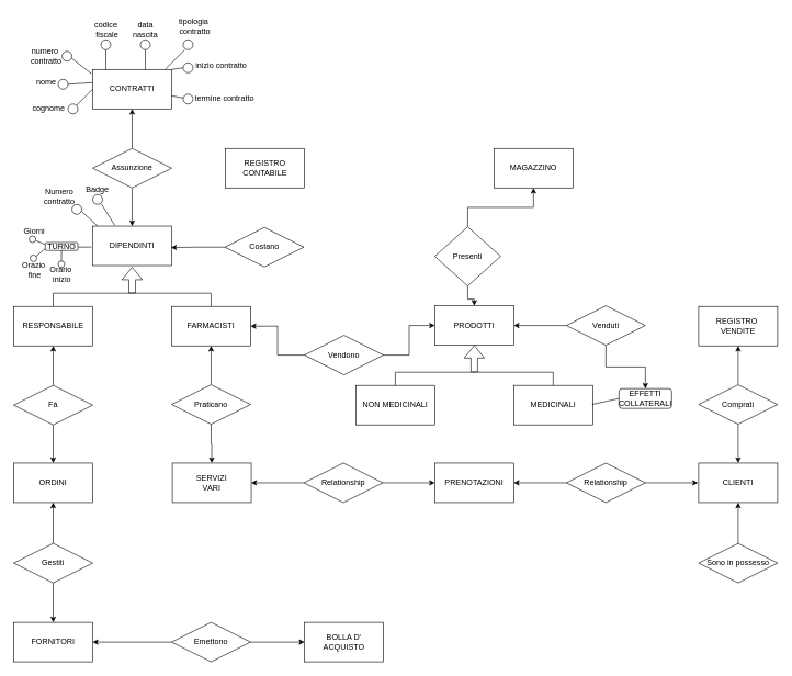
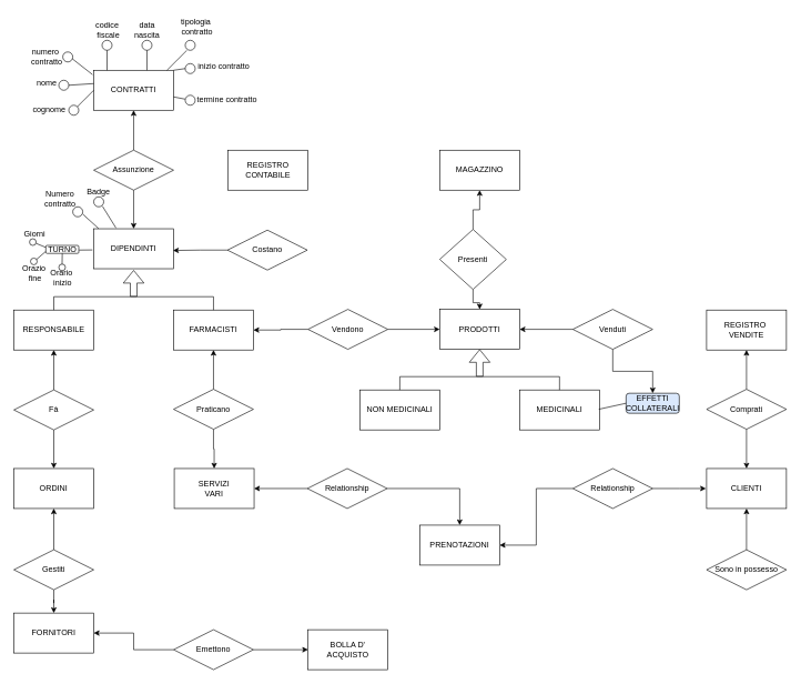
  <mxCell id="0" />
  <mxCell id="1" parent="0" />
  <mxCell id="2" value="CONTRATTI" style="rounded=0;whiteSpace=wrap;html=1;" parent="1" vertex="1"><mxGeometry x="140" y="105" width="120" height="60" as="geometry" /></mxCell>
  <mxCell id="3" value="DIPENDINTI" style="rounded=0;whiteSpace=wrap;html=1;" parent="1" vertex="1"><mxGeometry x="140" y="343" width="120" height="60" as="geometry" /></mxCell>
  <mxCell id="4" style="edgeStyle=orthogonalEdgeStyle;rounded=0;orthogonalLoop=1;jettySize=auto;html=1;entryX=0.5;entryY=1;entryDx=0;entryDy=0;" parent="1" source="6" target="2" edge="1"><mxGeometry relative="1" as="geometry" /></mxCell>
  <mxCell id="5" style="edgeStyle=orthogonalEdgeStyle;rounded=0;orthogonalLoop=1;jettySize=auto;html=1;entryX=0.5;entryY=0;entryDx=0;entryDy=0;" parent="1" source="6" target="3" edge="1"><mxGeometry relative="1" as="geometry" /></mxCell>
  <mxCell id="6" value="Assunzione" style="shape=rhombus;perimeter=rhombusPerimeter;whiteSpace=wrap;html=1;align=center;" parent="1" vertex="1"><mxGeometry x="140" y="225" width="120" height="60" as="geometry" /></mxCell>
  <mxCell id="7" value="FARMACISTI" style="rounded=0;whiteSpace=wrap;html=1;" parent="1" vertex="1"><mxGeometry x="260" y="465" width="120" height="60" as="geometry" /></mxCell>
  <mxCell id="8" value="RESPONSABILE" style="rounded=0;whiteSpace=wrap;html=1;" parent="1" vertex="1"><mxGeometry y="465" width="120" height="60" as="geometry" x="20" /></mxCell>
  <mxCell id="9" value="" style="endArrow=none;html=1;rounded=0;" parent="1" edge="1"><mxGeometry width="50" height="50" relative="1" as="geometry"><mxPoint x="80" y="465" as="sourcePoint" /><mxPoint x="80" y="445" as="targetPoint" /></mxGeometry></mxCell>
  <mxCell id="10" value="" style="endArrow=none;html=1;rounded=0;" parent="1" edge="1"><mxGeometry width="50" height="50" relative="1" as="geometry"><mxPoint x="320" y="465" as="sourcePoint" /><mxPoint x="320" y="445" as="targetPoint" /></mxGeometry></mxCell>
  <mxCell id="11" value="" style="endArrow=none;html=1;rounded=0;" parent="1" edge="1"><mxGeometry width="50" height="50" relative="1" as="geometry"><mxPoint x="80" y="445" as="sourcePoint" /><mxPoint x="320" y="445" as="targetPoint" /></mxGeometry></mxCell>
  <mxCell id="12" value="" style="shape=flexArrow;endArrow=classic;html=1;rounded=0;" parent="1" edge="1"><mxGeometry width="50" height="50" relative="1" as="geometry"><mxPoint x="200" y="445" as="sourcePoint" /><mxPoint x="200" y="405" as="targetPoint" /></mxGeometry></mxCell>
  <mxCell id="13" style="edgeStyle=orthogonalEdgeStyle;rounded=0;orthogonalLoop=1;jettySize=auto;html=1;entryX=1;entryY=0.5;entryDx=0;entryDy=0;" parent="1" source="15" target="7" edge="1"><mxGeometry relative="1" as="geometry" /></mxCell>
  <mxCell id="14" style="edgeStyle=orthogonalEdgeStyle;rounded=0;orthogonalLoop=1;jettySize=auto;html=1;entryX=0;entryY=0.5;entryDx=0;entryDy=0;" parent="1" source="15" target="16" edge="1"><mxGeometry relative="1" as="geometry" /></mxCell>
- <mxCell id="15" value="Vendono" style="shape=rhombus;perimeter=rhombusPerimeter;whiteSpace=wrap;html=1;align=center;" parent="1" vertex="1"><mxGeometry x="462" y="509" width="120" height="60" as="geometry" /></mxCell>
+ <mxCell id="15" value="Vendono" style="shape=rhombus;perimeter=rhombusPerimeter;whiteSpace=wrap;html=1;align=center;" parent="1" vertex="1"><mxGeometry x="462" y="464" width="120" height="60" as="geometry" /></mxCell>
  <mxCell id="16" value="PRODOTTI" style="rounded=0;whiteSpace=wrap;html=1;" parent="1" vertex="1"><mxGeometry x="660" y="464" width="120" height="60" as="geometry" /></mxCell>
  <mxCell id="17" value="NON MEDICINALI" style="rounded=0;whiteSpace=wrap;html=1;" parent="1" vertex="1"><mxGeometry x="540" y="585" width="120" height="60" as="geometry" /></mxCell>
  <mxCell id="18" value="MEDICINALI" style="rounded=0;whiteSpace=wrap;html=1;" parent="1" vertex="1"><mxGeometry x="780" y="585" width="120" height="60" as="geometry" /></mxCell>
  <mxCell id="19" value="" style="endArrow=none;html=1;rounded=0;" parent="1" edge="1"><mxGeometry width="50" height="50" relative="1" as="geometry"><mxPoint x="600" y="585" as="sourcePoint" /><mxPoint x="600" y="565" as="targetPoint" /></mxGeometry></mxCell>
  <mxCell id="20" value="" style="endArrow=none;html=1;rounded=0;" parent="1" edge="1"><mxGeometry width="50" height="50" relative="1" as="geometry"><mxPoint x="840" y="585" as="sourcePoint" /><mxPoint x="840" y="565" as="targetPoint" /></mxGeometry></mxCell>
  <mxCell id="21" value="" style="endArrow=none;html=1;rounded=0;" parent="1" edge="1"><mxGeometry width="50" height="50" relative="1" as="geometry"><mxPoint x="600" y="565" as="sourcePoint" /><mxPoint x="840" y="565" as="targetPoint" /></mxGeometry></mxCell>
  <mxCell id="22" value="" style="shape=flexArrow;endArrow=classic;html=1;rounded=0;entryX=0.5;entryY=1;entryDx=0;entryDy=0;" parent="1" target="16" edge="1"><mxGeometry width="50" height="50" relative="1" as="geometry"><mxPoint x="720" y="565" as="sourcePoint" /><mxPoint x="770" y="515" as="targetPoint" /></mxGeometry></mxCell>
  <mxCell id="23" style="edgeStyle=orthogonalEdgeStyle;rounded=0;orthogonalLoop=1;jettySize=auto;html=1;entryX=0.5;entryY=1;entryDx=0;entryDy=0;" parent="1" source="25" target="26" edge="1"><mxGeometry relative="1" as="geometry" /></mxCell>
  <mxCell id="24" style="edgeStyle=orthogonalEdgeStyle;rounded=0;orthogonalLoop=1;jettySize=auto;html=1;entryX=0.5;entryY=0;entryDx=0;entryDy=0;" parent="1" source="25" target="16" edge="1"><mxGeometry relative="1" as="geometry" /></mxCell>
  <mxCell id="25" value="Presenti" style="shape=rhombus;perimeter=rhombusPerimeter;whiteSpace=wrap;html=1;align=center;" parent="1" vertex="1"><mxGeometry x="660" y="344" width="100" height="90" as="geometry" /></mxCell>
- <mxCell id="26" value="MAGAZZINO" style="rounded=0;whiteSpace=wrap;html=1;" parent="1" vertex="1"><mxGeometry x="750" y="225" width="120" height="60" as="geometry" /></mxCell>
+ <mxCell id="26" value="MAGAZZINO" style="rounded=0;whiteSpace=wrap;html=1;" parent="1" vertex="1"><mxGeometry x="660" y="225" width="120" height="60" as="geometry" /></mxCell>
  <mxCell id="27" style="edgeStyle=orthogonalEdgeStyle;rounded=0;orthogonalLoop=1;jettySize=auto;html=1;" parent="1" source="29" target="16" edge="1"><mxGeometry relative="1" as="geometry" /></mxCell>
  <mxCell id="28" style="edgeStyle=orthogonalEdgeStyle;rounded=0;orthogonalLoop=1;jettySize=auto;html=1;" parent="1" source="29" target="83" edge="1"><mxGeometry relative="1" as="geometry" /></mxCell>
  <mxCell id="29" value="Venduti" style="shape=rhombus;perimeter=rhombusPerimeter;whiteSpace=wrap;html=1;align=center;" parent="1" vertex="1"><mxGeometry x="860" y="464" width="120" height="60" as="geometry" /></mxCell>
  <mxCell id="30" value="CLIENTI" style="rounded=0;whiteSpace=wrap;html=1;" parent="1" vertex="1"><mxGeometry x="1061" y="703" width="120" height="60" as="geometry" /></mxCell>
  <mxCell id="31" style="edgeStyle=orthogonalEdgeStyle;rounded=0;orthogonalLoop=1;jettySize=auto;html=1;entryX=0.5;entryY=1;entryDx=0;entryDy=0;" parent="1" source="33" target="8" edge="1"><mxGeometry relative="1" as="geometry" /></mxCell>
  <mxCell id="32" style="edgeStyle=orthogonalEdgeStyle;rounded=0;orthogonalLoop=1;jettySize=auto;html=1;entryX=0.5;entryY=0;entryDx=0;entryDy=0;" parent="1" source="33" target="34" edge="1"><mxGeometry relative="1" as="geometry" /></mxCell>
  <mxCell id="33" value="Fà" style="shape=rhombus;perimeter=rhombusPerimeter;whiteSpace=wrap;html=1;align=center;" parent="1" vertex="1"><mxGeometry y="585" width="120" height="60" as="geometry" x="20" /></mxCell>
  <mxCell id="34" value="ORDINI" style="rounded=0;whiteSpace=wrap;html=1;" parent="1" vertex="1"><mxGeometry y="703" width="120" height="60" as="geometry" x="20" /></mxCell>
  <mxCell id="35" style="edgeStyle=orthogonalEdgeStyle;rounded=0;orthogonalLoop=1;jettySize=auto;html=1;entryX=0.5;entryY=1;entryDx=0;entryDy=0;" parent="1" source="37" target="34" edge="1"><mxGeometry relative="1" as="geometry" /></mxCell>
  <mxCell id="36" style="edgeStyle=orthogonalEdgeStyle;rounded=0;orthogonalLoop=1;jettySize=auto;html=1;entryX=0.5;entryY=0;entryDx=0;entryDy=0;" parent="1" source="37" target="38" edge="1"><mxGeometry relative="1" as="geometry" /></mxCell>
  <mxCell id="37" value="Gestiti" style="shape=rhombus;perimeter=rhombusPerimeter;whiteSpace=wrap;html=1;align=center;" parent="1" vertex="1"><mxGeometry y="825" width="120" height="60" as="geometry" x="20" /></mxCell>
- <mxCell id="38" value="FORNITORI" style="rounded=0;whiteSpace=wrap;html=1;" parent="1" vertex="1"><mxGeometry y="945" width="120" height="60" as="geometry" x="20" /></mxCell>
+ <mxCell id="38" value="FORNITORI" style="rounded=0;whiteSpace=wrap;html=1;" parent="1" vertex="1"><mxGeometry x="20" y="920" width="120" height="60" as="geometry" /></mxCell>
  <mxCell id="39" style="edgeStyle=orthogonalEdgeStyle;rounded=0;orthogonalLoop=1;jettySize=auto;html=1;" parent="1" source="41" target="38" edge="1"><mxGeometry relative="1" as="geometry" /></mxCell>
  <mxCell id="40" style="edgeStyle=orthogonalEdgeStyle;rounded=0;orthogonalLoop=1;jettySize=auto;html=1;entryX=0;entryY=0.5;entryDx=0;entryDy=0;" parent="1" source="41" target="42" edge="1"><mxGeometry relative="1" as="geometry" /></mxCell>
  <mxCell id="41" value="Emettono" style="shape=rhombus;perimeter=rhombusPerimeter;whiteSpace=wrap;html=1;align=center;" parent="1" vertex="1"><mxGeometry x="260" y="945" width="120" height="60" as="geometry" /></mxCell>
  <mxCell id="42" value="BOLLA D'&lt;div&gt;ACQUISTO&lt;/div&gt;" style="rounded=0;whiteSpace=wrap;html=1;" parent="1" vertex="1"><mxGeometry x="462" y="945" width="120" height="60" as="geometry" /></mxCell>
  <mxCell id="43" value="numero&amp;nbsp;&lt;div&gt;contratto&lt;/div&gt;" style="text;html=1;align=center;verticalAlign=middle;resizable=0;points=[];autosize=1;strokeColor=none;fillColor=none;" parent="1" vertex="1"><mxGeometry x="33.5" y="65" width="70" height="40" as="geometry" /></mxCell>
  <mxCell id="44" value="nome" style="text;html=1;align=center;verticalAlign=middle;resizable=0;points=[];autosize=1;strokeColor=none;fillColor=none;" parent="1" vertex="1"><mxGeometry x="43.5" y="110" width="50" height="30" as="geometry" /></mxCell>
  <mxCell id="45" value="cognome" style="text;html=1;align=center;verticalAlign=middle;resizable=0;points=[];autosize=1;strokeColor=none;fillColor=none;" parent="1" vertex="1"><mxGeometry x="37.5" y="150" width="70" height="30" as="geometry" /></mxCell>
  <mxCell id="46" value="codice&lt;div&gt;&amp;nbsp;fiscale&lt;/div&gt;" style="text;html=1;align=center;verticalAlign=middle;resizable=0;points=[];autosize=1;strokeColor=none;fillColor=none;" parent="1" vertex="1"><mxGeometry x="130" y="25" width="60" height="40" as="geometry" /></mxCell>
  <mxCell id="47" value="data&lt;div&gt;nascita&lt;/div&gt;" style="text;html=1;align=center;verticalAlign=middle;resizable=0;points=[];autosize=1;strokeColor=none;fillColor=none;" parent="1" vertex="1"><mxGeometry x="190" y="25" width="60" height="40" as="geometry" /></mxCell>
  <mxCell id="48" value="tipologia&amp;nbsp;&lt;div&gt;contratto&lt;/div&gt;" style="text;html=1;align=center;verticalAlign=middle;resizable=0;points=[];autosize=1;strokeColor=none;fillColor=none;" parent="1" vertex="1"><mxGeometry x="260" y="20" width="70" height="40" as="geometry" /></mxCell>
  <mxCell id="49" value="inizio contratto" style="text;html=1;align=center;verticalAlign=middle;resizable=0;points=[];autosize=1;strokeColor=none;fillColor=none;" parent="1" vertex="1"><mxGeometry x="285" y="85" width="100" height="30" as="geometry" /></mxCell>
  <mxCell id="50" value="termine contratto" style="text;html=1;align=center;verticalAlign=middle;resizable=0;points=[];autosize=1;strokeColor=none;fillColor=none;" parent="1" vertex="1"><mxGeometry x="285" y="135" width="110" height="30" as="geometry" /></mxCell>
  <mxCell id="51" value="" style="ellipse;whiteSpace=wrap;html=1;aspect=fixed;" parent="1" vertex="1"><mxGeometry x="212.5" y="60" width="15" height="15" as="geometry" /></mxCell>
  <mxCell id="52" value="" style="ellipse;whiteSpace=wrap;html=1;aspect=fixed;" parent="1" vertex="1"><mxGeometry x="87.5" y="120" width="15" height="15" as="geometry" /></mxCell>
  <mxCell id="53" value="" style="ellipse;whiteSpace=wrap;html=1;aspect=fixed;" parent="1" vertex="1"><mxGeometry x="102.5" y="157.5" width="15" height="15" as="geometry" /></mxCell>
  <mxCell id="54" value="" style="ellipse;whiteSpace=wrap;html=1;aspect=fixed;" parent="1" vertex="1"><mxGeometry x="152.5" y="60" width="15" height="15" as="geometry" /></mxCell>
  <mxCell id="55" value="" style="ellipse;whiteSpace=wrap;html=1;aspect=fixed;" parent="1" vertex="1"><mxGeometry x="277.5" y="60" width="15" height="15" as="geometry" /></mxCell>
  <mxCell id="56" value="" style="ellipse;whiteSpace=wrap;html=1;aspect=fixed;" parent="1" vertex="1"><mxGeometry x="277.5" y="95" width="15" height="15" as="geometry" /></mxCell>
  <mxCell id="57" value="" style="ellipse;whiteSpace=wrap;html=1;aspect=fixed;" parent="1" vertex="1"><mxGeometry x="277.5" y="142.5" width="15" height="15" as="geometry" /></mxCell>
  <mxCell id="58" value="" style="endArrow=none;html=1;rounded=0;exitX=1;exitY=0;exitDx=0;exitDy=0;" parent="1" source="53" edge="1"><mxGeometry width="50" height="50" relative="1" as="geometry"><mxPoint x="90" y="185" as="sourcePoint" /><mxPoint x="140" y="135" as="targetPoint" /></mxGeometry></mxCell>
  <mxCell id="59" value="" style="endArrow=none;html=1;rounded=0;exitX=1;exitY=0.5;exitDx=0;exitDy=0;" parent="1" source="52" edge="1"><mxGeometry width="50" height="50" relative="1" as="geometry"><mxPoint x="90" y="175" as="sourcePoint" /><mxPoint x="140" y="125" as="targetPoint" /></mxGeometry></mxCell>
  <mxCell id="60" value="" style="ellipse;whiteSpace=wrap;html=1;aspect=fixed;" parent="1" vertex="1"><mxGeometry x="93.5" y="77.5" width="15" height="15" as="geometry" /></mxCell>
  <mxCell id="61" value="" style="endArrow=none;html=1;rounded=0;entryX=-0.014;entryY=0.11;entryDx=0;entryDy=0;entryPerimeter=0;exitX=0.963;exitY=0.692;exitDx=0;exitDy=0;exitPerimeter=0;" parent="1" source="60" target="2" edge="1"><mxGeometry width="50" height="50" relative="1" as="geometry"><mxPoint x="110" y="115" as="sourcePoint" /><mxPoint x="160" y="65" as="targetPoint" /></mxGeometry></mxCell>
  <mxCell id="62" value="" style="endArrow=none;html=1;rounded=0;entryX=0.5;entryY=1;entryDx=0;entryDy=0;" parent="1" target="54" edge="1"><mxGeometry width="50" height="50" relative="1" as="geometry"><mxPoint x="160" y="105" as="sourcePoint" /><mxPoint x="210" y="55" as="targetPoint" /></mxGeometry></mxCell>
  <mxCell id="63" value="" style="endArrow=none;html=1;rounded=0;entryX=0.5;entryY=1;entryDx=0;entryDy=0;" parent="1" target="51" edge="1"><mxGeometry width="50" height="50" relative="1" as="geometry"><mxPoint x="220" y="105" as="sourcePoint" /><mxPoint x="270" y="55" as="targetPoint" /></mxGeometry></mxCell>
  <mxCell id="64" value="" style="endArrow=none;html=1;rounded=0;" parent="1" edge="1"><mxGeometry width="50" height="50" relative="1" as="geometry"><mxPoint x="250" y="105" as="sourcePoint" /><mxPoint x="280" y="75" as="targetPoint" /></mxGeometry></mxCell>
  <mxCell id="65" value="" style="endArrow=none;html=1;rounded=0;entryX=0;entryY=0.5;entryDx=0;entryDy=0;" parent="1" target="56" edge="1"><mxGeometry width="50" height="50" relative="1" as="geometry"><mxPoint x="260" y="105" as="sourcePoint" /><mxPoint x="310" y="55" as="targetPoint" /></mxGeometry></mxCell>
  <mxCell id="66" value="" style="endArrow=none;html=1;rounded=0;entryX=-0.011;entryY=0.391;entryDx=0;entryDy=0;entryPerimeter=0;" parent="1" target="57" edge="1"><mxGeometry width="50" height="50" relative="1" as="geometry"><mxPoint x="260" y="145" as="sourcePoint" /><mxPoint x="310" y="95" as="targetPoint" /></mxGeometry></mxCell>
  <mxCell id="67" value="TURNO" style="rounded=1;whiteSpace=wrap;html=1;" parent="1" vertex="1"><mxGeometry x="68" y="368" width="49.5" height="12" as="geometry" /></mxCell>
  <mxCell id="68" value="Orario&amp;nbsp;&lt;div&gt;inizio&lt;/div&gt;" style="text;html=1;align=center;verticalAlign=middle;resizable=0;points=[];autosize=1;strokeColor=none;fillColor=none;" parent="1" vertex="1"><mxGeometry x="62.75" y="397" width="60" height="40" as="geometry" /></mxCell>
  <mxCell id="69" value="Orazio&lt;div&gt;&amp;nbsp;fine&lt;/div&gt;" style="text;html=1;align=center;verticalAlign=middle;resizable=0;points=[];autosize=1;strokeColor=none;fillColor=none;" parent="1" vertex="1"><mxGeometry y="389" width="60" height="40" as="geometry" x="20" /></mxCell>
  <mxCell id="70" value="Giorni" style="text;html=1;align=center;verticalAlign=middle;resizable=0;points=[];autosize=1;strokeColor=none;fillColor=none;" parent="1" vertex="1"><mxGeometry x="20.5" y="336" width="60" height="30" as="geometry" /></mxCell>
  <mxCell id="71" value="Badge" style="text;html=1;align=center;verticalAlign=middle;resizable=0;points=[];autosize=1;strokeColor=none;fillColor=none;" parent="1" vertex="1"><mxGeometry x="116.5" y="273" width="60" height="30" as="geometry" /></mxCell>
  <mxCell id="72" value="Numero&lt;div&gt;contratto&lt;/div&gt;" style="text;html=1;align=center;verticalAlign=middle;resizable=0;points=[];autosize=1;strokeColor=none;fillColor=none;" parent="1" vertex="1"><mxGeometry x="53.5" y="278" width="70" height="40" as="geometry" /></mxCell>
  <mxCell id="73" value="" style="ellipse;whiteSpace=wrap;html=1;aspect=fixed;" parent="1" vertex="1"><mxGeometry x="140" y="295" width="15" height="15" as="geometry" /></mxCell>
  <mxCell id="74" value="" style="ellipse;whiteSpace=wrap;html=1;aspect=fixed;" parent="1" vertex="1"><mxGeometry x="108.5" y="310" width="15" height="15" as="geometry" /></mxCell>
  <mxCell id="75" value="" style="endArrow=none;html=1;rounded=0;entryX=0.061;entryY=-0.006;entryDx=0;entryDy=0;entryPerimeter=0;" parent="1" target="3" edge="1"><mxGeometry width="50" height="50" relative="1" as="geometry"><mxPoint x="123.5" y="321" as="sourcePoint" /><mxPoint x="156.5" y="316" as="targetPoint" /></mxGeometry></mxCell>
  <mxCell id="76" style="edgeStyle=orthogonalEdgeStyle;rounded=0;orthogonalLoop=1;jettySize=auto;html=1;entryX=0.5;entryY=1;entryDx=0;entryDy=0;" parent="1" source="78" target="7" edge="1"><mxGeometry relative="1" as="geometry" /></mxCell>
  <mxCell id="77" style="edgeStyle=orthogonalEdgeStyle;rounded=0;orthogonalLoop=1;jettySize=auto;html=1;" parent="1" source="78" target="79" edge="1"><mxGeometry relative="1" as="geometry" /></mxCell>
  <mxCell id="78" value="Praticano" style="shape=rhombus;perimeter=rhombusPerimeter;whiteSpace=wrap;html=1;align=center;" parent="1" vertex="1"><mxGeometry x="260" y="584" width="120" height="60" as="geometry" /></mxCell>
  <mxCell id="79" value="SERVIZI&lt;div&gt;VARI&lt;/div&gt;" style="rounded=0;whiteSpace=wrap;html=1;" parent="1" vertex="1"><mxGeometry x="261" y="703" width="120" height="60" as="geometry" /></mxCell>
  <mxCell id="80" style="edgeStyle=orthogonalEdgeStyle;rounded=0;orthogonalLoop=1;jettySize=auto;html=1;entryX=0.5;entryY=1;entryDx=0;entryDy=0;" parent="1" source="82" target="92" edge="1"><mxGeometry relative="1" as="geometry" /></mxCell>
  <mxCell id="81" style="edgeStyle=orthogonalEdgeStyle;rounded=0;orthogonalLoop=1;jettySize=auto;html=1;entryX=0.5;entryY=0;entryDx=0;entryDy=0;" parent="1" source="82" target="30" edge="1"><mxGeometry relative="1" as="geometry" /></mxCell>
  <mxCell id="82" value="Comprati" style="shape=rhombus;perimeter=rhombusPerimeter;whiteSpace=wrap;html=1;align=center;" parent="1" vertex="1"><mxGeometry x="1061" y="584" width="120" height="60" as="geometry" /></mxCell>
- <mxCell id="83" value="EFFETTI&lt;div&gt;COLLATERALI&lt;/div&gt;" style="rounded=1;whiteSpace=wrap;html=1;" parent="1" vertex="1"><mxGeometry x="940" y="590" width="80" height="30" as="geometry" /></mxCell>
+ <mxCell id="83" value="EFFETTI&lt;div&gt;COLLATERALI&lt;/div&gt;" style="rounded=1;whiteSpace=wrap;html=1;fillColor=#dae8fc;" parent="1" vertex="1"><mxGeometry x="940" y="590" width="80" height="30" as="geometry" /></mxCell>
  <mxCell id="84" value="" style="endArrow=none;html=1;rounded=0;exitX=0.279;exitY=-0.019;exitDx=0;exitDy=0;exitPerimeter=0;" parent="1" source="3" edge="1"><mxGeometry width="50" height="50" relative="1" as="geometry"><mxPoint x="103" y="359" as="sourcePoint" /><mxPoint x="153" y="309" as="targetPoint" /></mxGeometry></mxCell>
  <mxCell id="85" value="" style="endArrow=none;html=1;rounded=0;entryX=-0.016;entryY=0.53;entryDx=0;entryDy=0;entryPerimeter=0;" parent="1" target="3" edge="1"><mxGeometry width="50" height="50" relative="1" as="geometry"><mxPoint x="118" y="375" as="sourcePoint" /><mxPoint x="168" y="325" as="targetPoint" /></mxGeometry></mxCell>
  <mxCell id="86" value="" style="ellipse;whiteSpace=wrap;html=1;aspect=fixed;" parent="1" vertex="1"><mxGeometry x="43.5" y="358" width="10" height="10" as="geometry" /></mxCell>
  <mxCell id="87" value="" style="ellipse;whiteSpace=wrap;html=1;aspect=fixed;" parent="1" vertex="1"><mxGeometry x="45" y="387" width="10" height="10" as="geometry" /></mxCell>
  <mxCell id="88" value="" style="ellipse;whiteSpace=wrap;html=1;aspect=fixed;fontSize=1;" parent="1" vertex="1"><mxGeometry x="87.5" y="396" width="10" height="10" as="geometry" /></mxCell>
  <mxCell id="89" value="" style="endArrow=none;html=1;rounded=0;exitX=0;exitY=0.25;exitDx=0;exitDy=0;entryX=1.016;entryY=0.702;entryDx=0;entryDy=0;entryPerimeter=0;" parent="1" source="67" target="86" edge="1"><mxGeometry width="50" height="50" relative="1" as="geometry"><mxPoint x="-20" y="405" as="sourcePoint" /><mxPoint x="30" y="355" as="targetPoint" /></mxGeometry></mxCell>
  <mxCell id="90" value="" style="endArrow=none;html=1;rounded=0;entryX=0.5;entryY=1;entryDx=0;entryDy=0;exitX=0.5;exitY=0;exitDx=0;exitDy=0;" parent="1" source="88" target="67" edge="1"><mxGeometry width="50" height="50" relative="1" as="geometry"><mxPoint x="108.5" y="397" as="sourcePoint" /><mxPoint x="158.5" y="347" as="targetPoint" /></mxGeometry></mxCell>
  <mxCell id="91" value="" style="endArrow=none;html=1;rounded=0;entryX=0;entryY=0.75;entryDx=0;entryDy=0;" parent="1" target="67" edge="1"><mxGeometry width="50" height="50" relative="1" as="geometry"><mxPoint x="54" y="389" as="sourcePoint" /><mxPoint x="104" y="339" as="targetPoint" /></mxGeometry></mxCell>
  <mxCell id="92" value="REGISTRO&amp;nbsp;&lt;div&gt;VENDITE&lt;/div&gt;" style="rounded=0;whiteSpace=wrap;html=1;" parent="1" vertex="1"><mxGeometry x="1061" y="465" width="120" height="60" as="geometry" /></mxCell>
  <mxCell id="93" style="edgeStyle=orthogonalEdgeStyle;rounded=0;orthogonalLoop=1;jettySize=auto;html=1;entryX=0.5;entryY=1;entryDx=0;entryDy=0;" parent="1" source="94" target="30" edge="1"><mxGeometry relative="1" as="geometry" /></mxCell>
  <mxCell id="94" value="Sono in possesso" style="shape=rhombus;perimeter=rhombusPerimeter;whiteSpace=wrap;html=1;align=center;" parent="1" vertex="1"><mxGeometry x="1061" y="825" width="120" height="60" as="geometry" /></mxCell>
  <mxCell id="95" value="Costano" style="shape=rhombus;perimeter=rhombusPerimeter;whiteSpace=wrap;html=1;align=center;" parent="1" vertex="1"><mxGeometry x="341" y="345" width="120" height="60" as="geometry" /></mxCell>
  <mxCell id="96" value="REGISTRO&lt;div&gt;CONTABILE&lt;/div&gt;" style="rounded=0;whiteSpace=wrap;html=1;" parent="1" vertex="1"><mxGeometry x="342" y="225" width="120" height="60" as="geometry" /></mxCell>
  <mxCell id="97" style="edgeStyle=orthogonalEdgeStyle;rounded=0;orthogonalLoop=1;jettySize=auto;html=1;entryX=0.993;entryY=0.543;entryDx=0;entryDy=0;entryPerimeter=0;" parent="1" source="95" target="3" edge="1"><mxGeometry relative="1" as="geometry" /></mxCell>
  <mxCell id="98" value="" style="endArrow=none;html=1;rounded=0;entryX=0;entryY=0.5;entryDx=0;entryDy=0;" edge="1" parent="1" target="83"><mxGeometry width="50" height="50" relative="1" as="geometry"><mxPoint x="899" y="614" as="sourcePoint" /><mxPoint x="949" y="564" as="targetPoint" /></mxGeometry></mxCell>
  <mxCell id="99" style="edgeStyle=orthogonalEdgeStyle;rounded=0;orthogonalLoop=1;jettySize=auto;html=1;entryX=1;entryY=0.5;entryDx=0;entryDy=0;" edge="1" parent="1" source="101" target="79"><mxGeometry relative="1" as="geometry" /></mxCell>
  <mxCell id="100" style="edgeStyle=orthogonalEdgeStyle;rounded=0;orthogonalLoop=1;jettySize=auto;html=1;" edge="1" parent="1" source="101" target="102"><mxGeometry relative="1" as="geometry" /></mxCell>
  <mxCell id="101" value="Relationship" style="shape=rhombus;perimeter=rhombusPerimeter;whiteSpace=wrap;html=1;align=center;" vertex="1" parent="1"><mxGeometry x="461" y="703" width="120" height="60" as="geometry" /></mxCell>
- <mxCell id="102" value="PRENOTAZIONI" style="rounded=0;whiteSpace=wrap;html=1;" vertex="1" parent="1"><mxGeometry x="660" y="703" width="120" height="60" as="geometry" /></mxCell>
+ <mxCell id="102" value="PRENOTAZIONI" style="rounded=0;whiteSpace=wrap;html=1;" vertex="1" parent="1"><mxGeometry x="630" y="788" width="120" height="60" as="geometry" /></mxCell>
  <mxCell id="103" style="edgeStyle=orthogonalEdgeStyle;rounded=0;orthogonalLoop=1;jettySize=auto;html=1;entryX=1;entryY=0.5;entryDx=0;entryDy=0;" edge="1" parent="1" source="105" target="102"><mxGeometry relative="1" as="geometry" /></mxCell>
  <mxCell id="104" style="edgeStyle=orthogonalEdgeStyle;rounded=0;orthogonalLoop=1;jettySize=auto;html=1;" edge="1" parent="1" source="105"><mxGeometry relative="1" as="geometry"><mxPoint x="1060" y="733" as="targetPoint" /></mxGeometry></mxCell>
  <mxCell id="105" value="Relationship" style="shape=rhombus;perimeter=rhombusPerimeter;whiteSpace=wrap;html=1;align=center;" vertex="1" parent="1"><mxGeometry x="860" y="703" width="120" height="60" as="geometry" /></mxCell>
